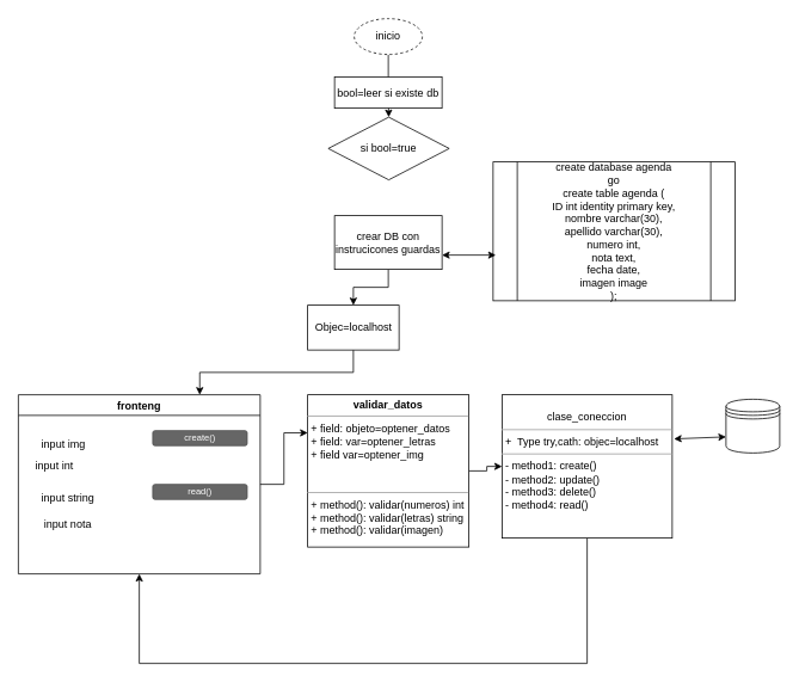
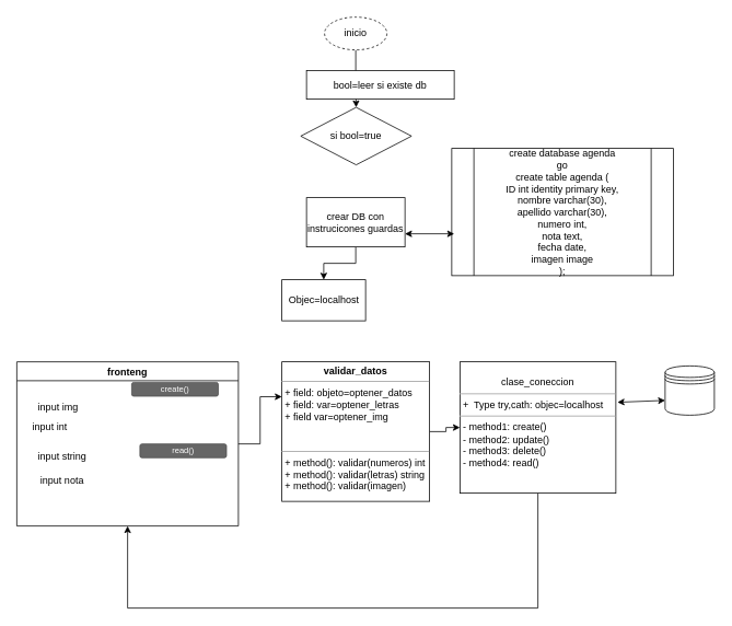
  <mxCell id="0" />
  <mxCell id="1" parent="0" />
  <mxCell id="2" value="" style="edgeStyle=orthogonalEdgeStyle;rounded=0;orthogonalLoop=1;jettySize=auto;html=1;" parent="1" source="3" target="14" edge="1"><mxGeometry relative="1" as="geometry" /></mxCell>
  <mxCell id="3" value="inicio" style="ellipse;whiteSpace=wrap;html=1;dashed=1;" parent="1" vertex="1"><mxGeometry x="395" y="20" width="76" height="40" as="geometry" /></mxCell>
  <mxCell id="4" value="" style="shape=datastore;whiteSpace=wrap;html=1;" parent="1" vertex="1"><mxGeometry x="810" y="445" width="60" height="60" as="geometry" /></mxCell>
  <mxCell id="5" value="" style="endArrow=classic;startArrow=classic;html=1;rounded=0;exitX=1.01;exitY=0.308;exitDx=0;exitDy=0;exitPerimeter=0;entryX=0;entryY=0.7;entryDx=0;entryDy=0;" parent="1" source="9" target="4" edge="1"><mxGeometry width="50" height="50" relative="1" as="geometry"><mxPoint x="720" y="198" as="sourcePoint" /><mxPoint x="790" y="379" as="targetPoint" /></mxGeometry></mxCell>
  <mxCell id="6" style="edgeStyle=orthogonalEdgeStyle;rounded=0;orthogonalLoop=1;jettySize=auto;html=1;entryX=0;entryY=0.5;entryDx=0;entryDy=0;" parent="1" source="7" target="9" edge="1"><mxGeometry relative="1" as="geometry" /></mxCell>
  <mxCell id="7" value="&lt;p style=&quot;margin:0px;margin-top:4px;text-align:center;&quot;&gt;&lt;b&gt;validar_datos&lt;/b&gt;&lt;/p&gt;&lt;hr size=&quot;1&quot;&gt;&lt;p style=&quot;margin:0px;margin-left:4px;&quot;&gt;+ field: objeto=optener_datos&lt;/p&gt;&lt;p style=&quot;margin:0px;margin-left:4px;&quot;&gt;+ field: var=optener_letras&lt;/p&gt;&lt;p style=&quot;margin:0px;margin-left:4px;&quot;&gt;+ field var=optener_img&lt;/p&gt;&lt;p style=&quot;margin:0px;margin-left:4px;&quot;&gt;&lt;br&gt;&lt;/p&gt;&lt;p style=&quot;margin:0px;margin-left:4px;&quot;&gt;&lt;br&gt;&lt;/p&gt;&lt;hr size=&quot;1&quot;&gt;&lt;p style=&quot;margin:0px;margin-left:4px;&quot;&gt;+ method(): validar(numeros) int&lt;/p&gt;&lt;p style=&quot;margin:0px;margin-left:4px;&quot;&gt;+ method(): validar(letras) string&lt;/p&gt;&lt;p style=&quot;margin:0px;margin-left:4px;&quot;&gt;+ method(): validar(imagen)&lt;/p&gt;" style="verticalAlign=top;align=left;overflow=fill;fontSize=12;fontFamily=Helvetica;html=1;" parent="1" vertex="1"><mxGeometry x="343" y="440" width="180" height="170" as="geometry" /></mxCell>
  <mxCell id="8" style="edgeStyle=orthogonalEdgeStyle;rounded=0;orthogonalLoop=1;jettySize=auto;html=1;entryX=0.5;entryY=1;entryDx=0;entryDy=0;" parent="1" source="9" target="18" edge="1"><mxGeometry relative="1" as="geometry"><Array as="points"><mxPoint x="655" y="740" /><mxPoint x="155" y="740" /></Array></mxGeometry></mxCell>
  <mxCell id="9" value="&lt;p style=&quot;margin:0px;margin-top:4px;text-align:center;&quot;&gt;&lt;br&gt;clase_coneccion&lt;/p&gt;&lt;hr size=&quot;1&quot;&gt;&lt;p style=&quot;margin:0px;margin-left:4px;&quot;&gt;+&amp;nbsp; Type try,cath: objec=localhost&lt;/p&gt;&lt;hr size=&quot;1&quot;&gt;&lt;p style=&quot;margin:0px;margin-left:4px;&quot;&gt;- method1: create()&lt;br&gt;- method2: update()&lt;/p&gt;&lt;p style=&quot;margin:0px;margin-left:4px;&quot;&gt;- method3: delete()&lt;/p&gt;&lt;p style=&quot;margin:0px;margin-left:4px;&quot;&gt;- method4: read()&lt;/p&gt;&lt;p style=&quot;margin:0px;margin-left:4px;&quot;&gt;&lt;br&gt;&lt;/p&gt;" style="verticalAlign=top;align=left;overflow=fill;fontSize=12;fontFamily=Helvetica;html=1;" parent="1" vertex="1"><mxGeometry x="560" y="440" width="190" height="160" as="geometry" /></mxCell>
- <mxCell id="10" style="edgeStyle=orthogonalEdgeStyle;rounded=0;orthogonalLoop=1;jettySize=auto;html=1;exitX=0.5;exitY=1;exitDx=0;exitDy=0;entryX=0.75;entryY=0;entryDx=0;entryDy=0;" edge="1" parent="1" source="11" target="18"><mxGeometry relative="1" as="geometry" /></mxCell>
  <mxCell id="11" value="Objec=localhost" style="html=1;" parent="1" vertex="1"><mxGeometry x="343" y="340" width="102" height="50" as="geometry" /></mxCell>
- <mxCell id="12" value="bool=leer si existe db" style="rounded=0;whiteSpace=wrap;html=1;" parent="1" vertex="1"><mxGeometry x="373" y="85" width="120" height="35" as="geometry" /></mxCell>
+ <mxCell id="12" value="bool=leer si existe db" style="rounded=0;whiteSpace=wrap;html=1;" parent="1" vertex="1"><mxGeometry x="373" y="85" width="180" height="35" as="geometry" /></mxCell>
  <mxCell id="13" style="edgeStyle=orthogonalEdgeStyle;rounded=0;orthogonalLoop=1;jettySize=auto;html=1;exitX=1;exitY=0.5;exitDx=0;exitDy=0;" edge="1" parent="1" source="14"><mxGeometry relative="1" as="geometry"><mxPoint x="501.471" y="165.118" as="targetPoint" /></mxGeometry></mxCell>
  <mxCell id="14" value="si bool=true" style="rhombus;whiteSpace=wrap;html=1;" parent="1" vertex="1"><mxGeometry x="366" y="130" width="135" height="70" as="geometry" /></mxCell>
  <mxCell id="15" value="" style="edgeStyle=orthogonalEdgeStyle;rounded=0;orthogonalLoop=1;jettySize=auto;html=1;" parent="1" source="16" target="11" edge="1"><mxGeometry relative="1" as="geometry" /></mxCell>
  <mxCell id="16" value="crear DB con instrucicones guardas" style="rounded=0;whiteSpace=wrap;html=1;" parent="1" vertex="1"><mxGeometry x="373" y="240" width="120" height="60" as="geometry" /></mxCell>
  <mxCell id="17" style="edgeStyle=orthogonalEdgeStyle;rounded=0;orthogonalLoop=1;jettySize=auto;html=1;entryX=0;entryY=0.25;entryDx=0;entryDy=0;" parent="1" source="18" target="7" edge="1"><mxGeometry relative="1" as="geometry" /></mxCell>
  <mxCell id="18" value="fronteng" style="swimlane;" parent="1" vertex="1"><mxGeometry y="440" width="270" height="200" as="geometry" x="20" /></mxCell>
  <mxCell id="19" value="input img" style="text;html=1;align=center;verticalAlign=middle;resizable=0;points=[];autosize=1;strokeColor=none;fillColor=none;" parent="18" vertex="1"><mxGeometry x="15" y="40" width="70" height="30" as="geometry" /></mxCell>
  <mxCell id="20" value="input string" style="text;html=1;align=center;verticalAlign=middle;resizable=0;points=[];autosize=1;strokeColor=none;fillColor=none;" parent="18" vertex="1"><mxGeometry x="15" y="100" width="80" height="30" as="geometry" /></mxCell>
  <mxCell id="21" value="input nota" style="text;html=1;align=center;verticalAlign=middle;resizable=0;points=[];autosize=1;strokeColor=none;fillColor=none;" parent="18" vertex="1"><mxGeometry x="15" y="130" width="80" height="30" as="geometry" /></mxCell>
- <mxCell id="22" value="create()" style="rounded=1;html=1;shadow=0;dashed=0;whiteSpace=wrap;fontSize=10;fillColor=#666666;align=center;strokeColor=#4D4D4D;fontColor=#ffffff;" vertex="1" parent="18"><mxGeometry x="150" y="40" width="105.5" height="16.88" as="geometry" /></mxCell>
+ <mxCell id="22" value="create()" style="rounded=1;html=1;shadow=0;dashed=0;whiteSpace=wrap;fontSize=10;fillColor=#666666;align=center;strokeColor=#4D4D4D;fontColor=#ffffff;" vertex="1" parent="18"><mxGeometry x="140" y="25" width="105.5" height="16.88" as="geometry" /></mxCell>
  <mxCell id="23" value="read()" style="rounded=1;html=1;shadow=0;dashed=0;whiteSpace=wrap;fontSize=10;fillColor=#666666;align=center;strokeColor=#4D4D4D;fontColor=#ffffff;" vertex="1" parent="18"><mxGeometry x="150" y="100" width="105.5" height="16.88" as="geometry" /></mxCell>
  <mxCell id="24" value="input int" style="text;html=1;align=center;verticalAlign=middle;resizable=0;points=[];autosize=1;strokeColor=none;fillColor=none;" parent="1" vertex="1"><mxGeometry x="25" y="505" width="70" height="30" as="geometry" /></mxCell>
  <mxCell id="25" value="&lt;div&gt;create database agenda&lt;/div&gt;&lt;div&gt;go&lt;/div&gt;&lt;div&gt;create table agenda (&lt;/div&gt;&lt;div&gt;ID int identity primary key,&lt;/div&gt;&lt;div&gt;nombre varchar(30),&lt;/div&gt;&lt;div&gt;apellido varchar(30),&lt;/div&gt;&lt;div&gt;numero int,&lt;/div&gt;&lt;div&gt;nota text,&lt;/div&gt;&lt;div&gt;fecha date,&lt;/div&gt;&lt;div&gt;imagen image&lt;/div&gt;&lt;div&gt;);&lt;/div&gt;" style="shape=process;whiteSpace=wrap;html=1;backgroundOutline=1;" vertex="1" parent="1"><mxGeometry x="550" y="180" width="270" height="155" as="geometry" /></mxCell>
  <mxCell id="26" value="" style="endArrow=classic;startArrow=classic;html=1;rounded=0;" edge="1" parent="1"><mxGeometry width="50" height="50" relative="1" as="geometry"><mxPoint x="493" y="284" as="sourcePoint" /><mxPoint x="553" y="284" as="targetPoint" /></mxGeometry></mxCell>
